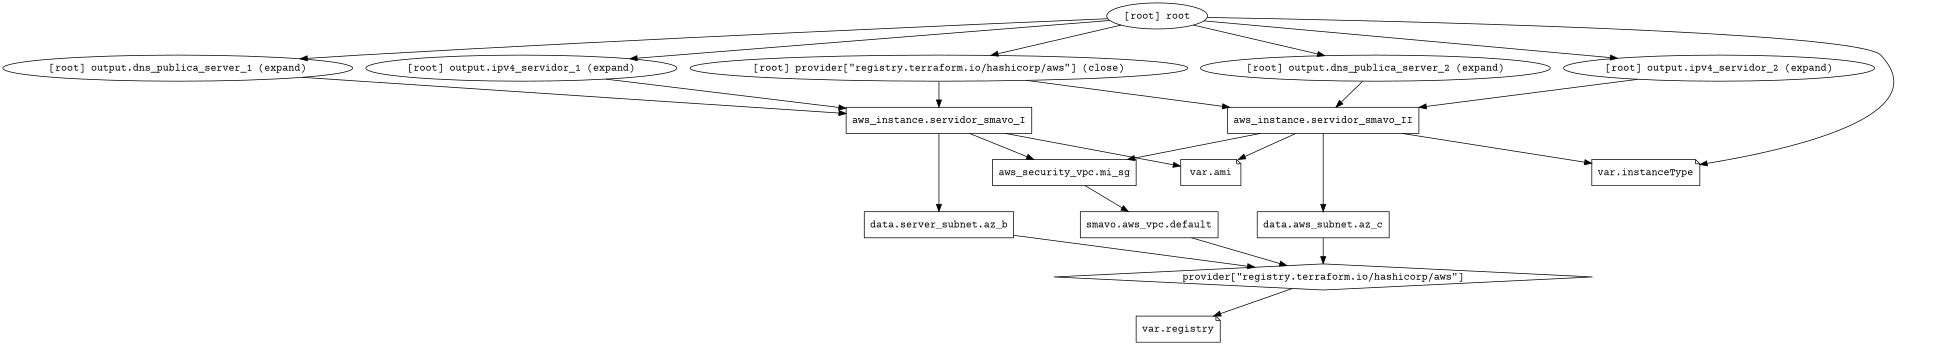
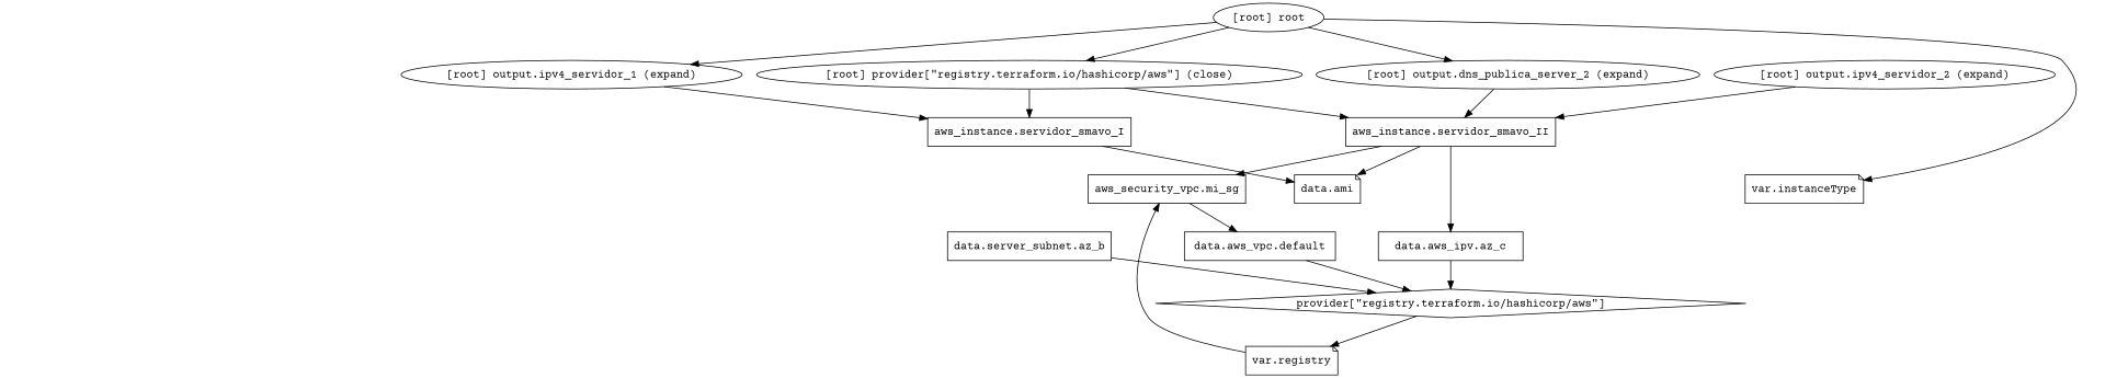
  digraph {
    compound=true
    fontname="Courier Prime"
    newrank=true
    node [fontname="Courier Prime"]
    edge [fontname="Courier Prime"]
    n1 [label="aws_instance.servidor_smavo_I" shape=box]
    n2 [label="aws_security_vpc.mi_sg" shape=box]
    n3 [label="data.server_subnet.az_b" shape=box]
-   n4 [label="var.ami" shape=note]
+   n4 [label="data.ami" shape=note]
    n5 [label="var.instanceType" shape=note]
    n6 [label="aws_instance.servidor_smavo_II" shape=box]
-   n7 [label="data.aws_subnet.az_c" shape=box]
-   n8 [label="smavo.aws_vpc.default" shape=box]
+   n7 [label="data.aws_ipv.az_c" shape=box]
+   n8 [label="data.aws_vpc.default" shape=box]
    n9 [label="provider[\"registry.terraform.io/hashicorp/aws\"]" shape=diamond]
    n10 [label="var.registry" shape=note]
-   "[root] output.dns_publica_server_1 (expand)"
    "[root] output.dns_publica_server_2 (expand)"
    "[root] output.ipv4_servidor_1 (expand)"
    "[root] output.ipv4_servidor_2 (expand)"
    "[root] provider[\"registry.terraform.io/hashicorp/aws\"] (close)"
    "[root] root"
    subgraph sub_1 {
      n1
      n2
      n3
      n4
      n5
      n6
      n7
      n8
      n9
      n10
-     "[root] output.dns_publica_server_1 (expand)"
      "[root] output.dns_publica_server_2 (expand)"
      "[root] output.ipv4_servidor_1 (expand)"
      "[root] output.ipv4_servidor_2 (expand)"
      "[root] provider[\"registry.terraform.io/hashicorp/aws\"] (close)"
      "[root] root"
    }
-   n1 -> n2
-   n1 -> n3
+   n10 -> n2
    n1 -> n4
    n2 -> n8
    n3 -> n9
    n6 -> n2
    n6 -> n4
-   n6 -> n5
    n6 -> n7
    n7 -> n9
    n8 -> n9
    n9 -> n10
-   "[root] output.dns_publica_server_1 (expand)" -> n1
    "[root] output.dns_publica_server_2 (expand)" -> n6
    "[root] output.ipv4_servidor_1 (expand)" -> n1
    "[root] output.ipv4_servidor_2 (expand)" -> n6
    "[root] provider[\"registry.terraform.io/hashicorp/aws\"] (close)" -> n1
    "[root] provider[\"registry.terraform.io/hashicorp/aws\"] (close)" -> n6
    "[root] root" -> n5
-   "[root] root" -> "[root] output.dns_publica_server_1 (expand)"
    "[root] root" -> "[root] output.dns_publica_server_2 (expand)"
    "[root] root" -> "[root] output.ipv4_servidor_1 (expand)"
-   "[root] root" -> "[root] output.ipv4_servidor_2 (expand)"
    "[root] root" -> "[root] provider[\"registry.terraform.io/hashicorp/aws\"] (close)"
  }
